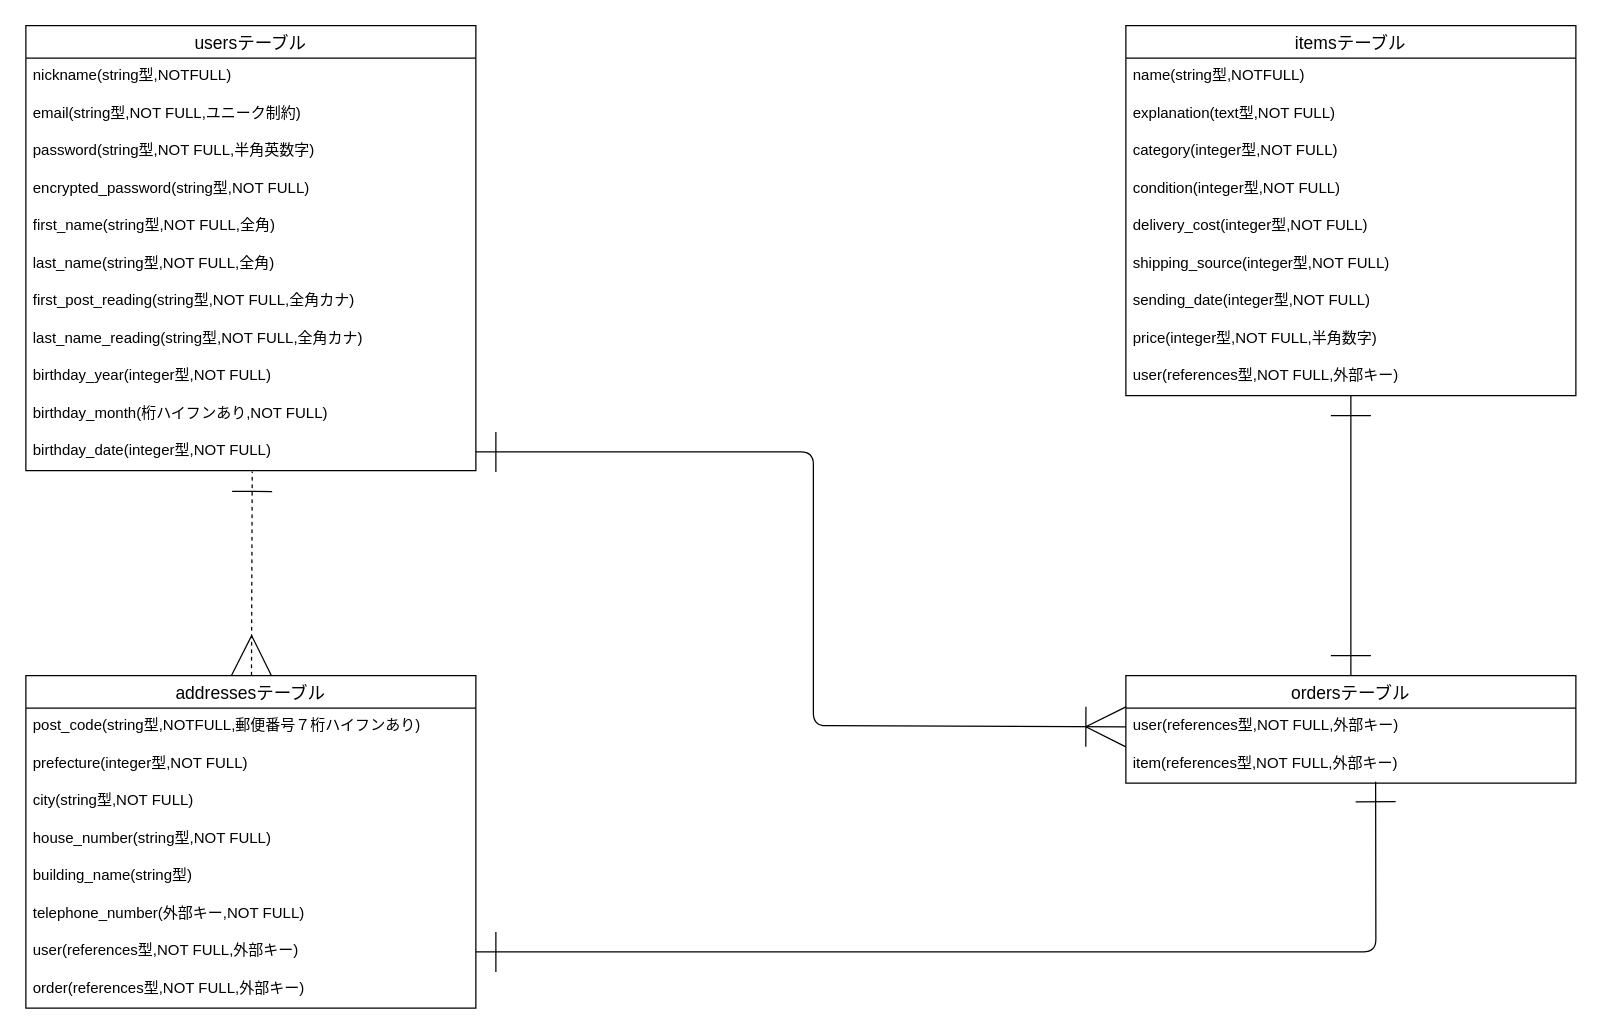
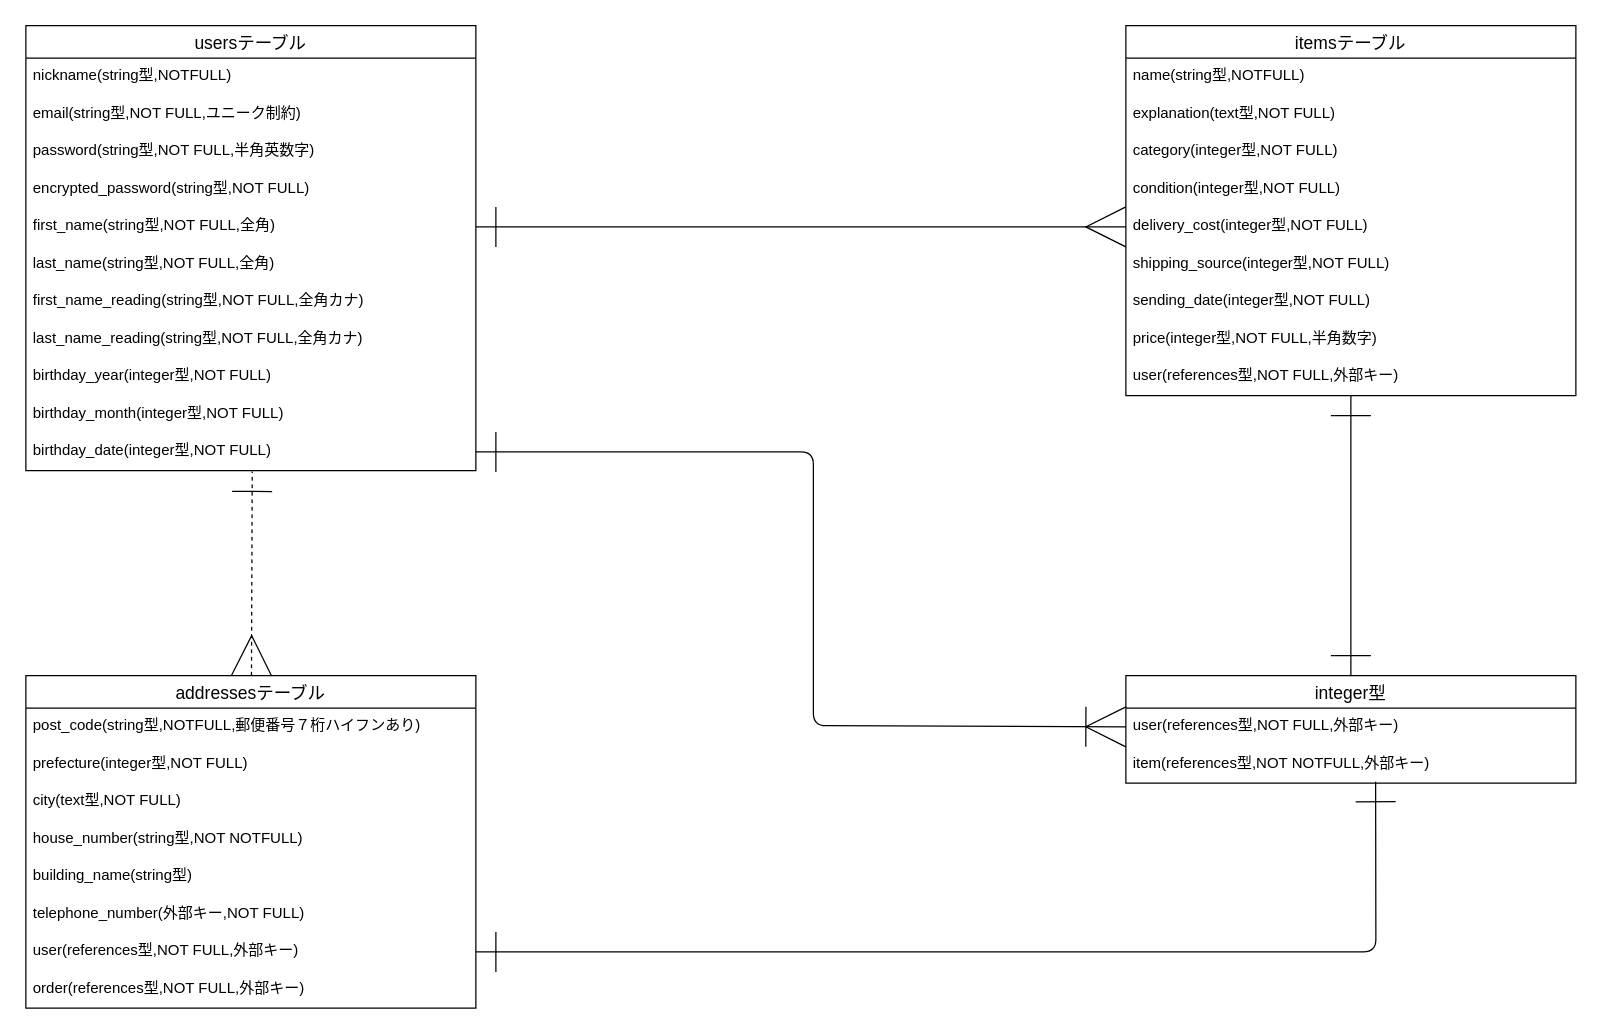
  <mxCell id="0" />
  <mxCell id="1" parent="0" />
  <mxCell id="2" value="usersテーブル" style="swimlane;fontStyle=0;childLayout=stackLayout;horizontal=1;startSize=26;horizontalStack=0;resizeParent=1;resizeParentMax=0;resizeLast=0;collapsible=1;marginBottom=0;align=center;fontSize=14;" vertex="1" parent="1"><mxGeometry x="20" y="20" width="360" height="356" as="geometry" /></mxCell>
  <mxCell id="3" value="nickname(string型,NOTFULL)" style="text;strokeColor=none;fillColor=none;spacingLeft=4;spacingRight=4;overflow=hidden;rotatable=0;points=[[0,0.5],[1,0.5]];portConstraint=eastwest;fontSize=12;" vertex="1" parent="2"><mxGeometry y="26" width="360" height="30" as="geometry" /></mxCell>
  <mxCell id="4" value="email(string型,NOT FULL,ユニーク制約)" style="text;strokeColor=none;fillColor=none;spacingLeft=4;spacingRight=4;overflow=hidden;rotatable=0;points=[[0,0.5],[1,0.5]];portConstraint=eastwest;fontSize=12;" vertex="1" parent="2"><mxGeometry y="56" width="360" height="30" as="geometry" /></mxCell>
  <mxCell id="5" value="password(string型,NOT FULL,半角英数字)" style="text;strokeColor=none;fillColor=none;spacingLeft=4;spacingRight=4;overflow=hidden;rotatable=0;points=[[0,0.5],[1,0.5]];portConstraint=eastwest;fontSize=12;" vertex="1" parent="2"><mxGeometry y="86" width="360" height="30" as="geometry" /></mxCell>
  <mxCell id="6" value="encrypted_password(string型,NOT FULL)" style="text;strokeColor=none;fillColor=none;spacingLeft=4;spacingRight=4;overflow=hidden;rotatable=0;points=[[0,0.5],[1,0.5]];portConstraint=eastwest;fontSize=12;" vertex="1" parent="2"><mxGeometry y="116" width="360" height="30" as="geometry" /></mxCell>
  <mxCell id="7" value="first_name(string型,NOT FULL,全角)" style="text;strokeColor=none;fillColor=none;spacingLeft=4;spacingRight=4;overflow=hidden;rotatable=0;points=[[0,0.5],[1,0.5]];portConstraint=eastwest;fontSize=12;" vertex="1" parent="2"><mxGeometry y="146" width="360" height="30" as="geometry" /></mxCell>
  <mxCell id="8" value="last_name(string型,NOT FULL,全角)" style="text;strokeColor=none;fillColor=none;spacingLeft=4;spacingRight=4;overflow=hidden;rotatable=0;points=[[0,0.5],[1,0.5]];portConstraint=eastwest;fontSize=12;" vertex="1" parent="2"><mxGeometry y="176" width="360" height="30" as="geometry" /></mxCell>
- <mxCell id="9" value="first_post_reading(string型,NOT FULL,全角カナ)" style="text;strokeColor=none;fillColor=none;spacingLeft=4;spacingRight=4;overflow=hidden;rotatable=0;points=[[0,0.5],[1,0.5]];portConstraint=eastwest;fontSize=12;" vertex="1" parent="2"><mxGeometry y="206" width="360" height="30" as="geometry" /></mxCell>
+ <mxCell id="9" value="first_name_reading(string型,NOT FULL,全角カナ)" style="text;strokeColor=none;fillColor=none;spacingLeft=4;spacingRight=4;overflow=hidden;rotatable=0;points=[[0,0.5],[1,0.5]];portConstraint=eastwest;fontSize=12;" vertex="1" parent="2"><mxGeometry y="206" width="360" height="30" as="geometry" /></mxCell>
  <mxCell id="10" value="last_name_reading(string型,NOT FULL,全角カナ)" style="text;strokeColor=none;fillColor=none;spacingLeft=4;spacingRight=4;overflow=hidden;rotatable=0;points=[[0,0.5],[1,0.5]];portConstraint=eastwest;fontSize=12;" vertex="1" parent="2"><mxGeometry y="236" width="360" height="30" as="geometry" /></mxCell>
  <mxCell id="11" value="birthday_year(integer型,NOT FULL)" style="text;strokeColor=none;fillColor=none;spacingLeft=4;spacingRight=4;overflow=hidden;rotatable=0;points=[[0,0.5],[1,0.5]];portConstraint=eastwest;fontSize=12;" vertex="1" parent="2"><mxGeometry y="266" width="360" height="30" as="geometry" /></mxCell>
- <mxCell id="12" value="birthday_month(桁ハイフンあり,NOT FULL)" style="text;strokeColor=none;fillColor=none;spacingLeft=4;spacingRight=4;overflow=hidden;rotatable=0;points=[[0,0.5],[1,0.5]];portConstraint=eastwest;fontSize=12;" vertex="1" parent="2"><mxGeometry y="296" width="360" height="30" as="geometry" /></mxCell>
+ <mxCell id="12" value="birthday_month(integer型,NOT FULL)" style="text;strokeColor=none;fillColor=none;spacingLeft=4;spacingRight=4;overflow=hidden;rotatable=0;points=[[0,0.5],[1,0.5]];portConstraint=eastwest;fontSize=12;" vertex="1" parent="2"><mxGeometry y="296" width="360" height="30" as="geometry" /></mxCell>
  <mxCell id="13" value="birthday_date(integer型,NOT FULL)    " style="text;strokeColor=none;fillColor=none;spacingLeft=4;spacingRight=4;overflow=hidden;rotatable=0;points=[[0,0.5],[1,0.5]];portConstraint=eastwest;fontSize=12;" vertex="1" parent="2"><mxGeometry y="326" width="360" height="30" as="geometry" /></mxCell>
  <mxCell id="14" value="itemsテーブル" style="swimlane;fontStyle=0;childLayout=stackLayout;horizontal=1;startSize=26;horizontalStack=0;resizeParent=1;resizeParentMax=0;resizeLast=0;collapsible=1;marginBottom=0;align=center;fontSize=14;" vertex="1" parent="1"><mxGeometry x="900" y="20" width="360" height="296" as="geometry" /></mxCell>
  <mxCell id="15" value="name(string型,NOTFULL)" style="text;strokeColor=none;fillColor=none;spacingLeft=4;spacingRight=4;overflow=hidden;rotatable=0;points=[[0,0.5],[1,0.5]];portConstraint=eastwest;fontSize=12;" vertex="1" parent="14"><mxGeometry y="26" width="360" height="30" as="geometry" /></mxCell>
  <mxCell id="16" value="explanation(text型,NOT FULL)" style="text;strokeColor=none;fillColor=none;spacingLeft=4;spacingRight=4;overflow=hidden;rotatable=0;points=[[0,0.5],[1,0.5]];portConstraint=eastwest;fontSize=12;" vertex="1" parent="14"><mxGeometry y="56" width="360" height="30" as="geometry" /></mxCell>
  <mxCell id="17" value="category(integer型,NOT FULL)" style="text;strokeColor=none;fillColor=none;spacingLeft=4;spacingRight=4;overflow=hidden;rotatable=0;points=[[0,0.5],[1,0.5]];portConstraint=eastwest;fontSize=12;" vertex="1" parent="14"><mxGeometry y="86" width="360" height="30" as="geometry" /></mxCell>
  <mxCell id="18" value="condition(integer型,NOT FULL)" style="text;strokeColor=none;fillColor=none;spacingLeft=4;spacingRight=4;overflow=hidden;rotatable=0;points=[[0,0.5],[1,0.5]];portConstraint=eastwest;fontSize=12;" vertex="1" parent="14"><mxGeometry y="116" width="360" height="30" as="geometry" /></mxCell>
  <mxCell id="19" value="delivery_cost(integer型,NOT FULL)" style="text;strokeColor=none;fillColor=none;spacingLeft=4;spacingRight=4;overflow=hidden;rotatable=0;points=[[0,0.5],[1,0.5]];portConstraint=eastwest;fontSize=12;" vertex="1" parent="14"><mxGeometry y="146" width="360" height="30" as="geometry" /></mxCell>
  <mxCell id="20" value="shipping_source(integer型,NOT FULL)" style="text;strokeColor=none;fillColor=none;spacingLeft=4;spacingRight=4;overflow=hidden;rotatable=0;points=[[0,0.5],[1,0.5]];portConstraint=eastwest;fontSize=12;" vertex="1" parent="14"><mxGeometry y="176" width="360" height="30" as="geometry" /></mxCell>
  <mxCell id="21" value="sending_date(integer型,NOT FULL)" style="text;strokeColor=none;fillColor=none;spacingLeft=4;spacingRight=4;overflow=hidden;rotatable=0;points=[[0,0.5],[1,0.5]];portConstraint=eastwest;fontSize=12;" vertex="1" parent="14"><mxGeometry y="206" width="360" height="30" as="geometry" /></mxCell>
  <mxCell id="22" value="price(integer型,NOT FULL,半角数字)" style="text;strokeColor=none;fillColor=none;spacingLeft=4;spacingRight=4;overflow=hidden;rotatable=0;points=[[0,0.5],[1,0.5]];portConstraint=eastwest;fontSize=12;" vertex="1" parent="14"><mxGeometry y="236" width="360" height="30" as="geometry" /></mxCell>
  <mxCell id="23" value="user(references型,NOT FULL,外部キー)" style="text;strokeColor=none;fillColor=none;spacingLeft=4;spacingRight=4;overflow=hidden;rotatable=0;points=[[0,0.5],[1,0.5]];portConstraint=eastwest;fontSize=12;" vertex="1" parent="14"><mxGeometry y="266" width="360" height="30" as="geometry" /></mxCell>
  <mxCell id="24" style="edgeStyle=none;html=1;entryX=0.503;entryY=1.022;entryDx=0;entryDy=0;entryPerimeter=0;startArrow=ERmany;startFill=0;endArrow=ERone;endFill=0;startSize=30;endSize=30;targetPerimeterSpacing=0;dashed=1;" edge="1" parent="1" source="25" target="13"><mxGeometry relative="1" as="geometry" /></mxCell>
  <mxCell id="25" value="addressesテーブル" style="swimlane;fontStyle=0;childLayout=stackLayout;horizontal=1;startSize=26;horizontalStack=0;resizeParent=1;resizeParentMax=0;resizeLast=0;collapsible=1;marginBottom=0;align=center;fontSize=14;" vertex="1" parent="1"><mxGeometry x="20" y="540" width="360" height="266" as="geometry" /></mxCell>
  <mxCell id="26" value="post_code(string型,NOTFULL,郵便番号７桁ハイフンあり)" style="text;strokeColor=none;fillColor=none;spacingLeft=4;spacingRight=4;overflow=hidden;rotatable=0;points=[[0,0.5],[1,0.5]];portConstraint=eastwest;fontSize=12;" vertex="1" parent="25"><mxGeometry y="26" width="360" height="30" as="geometry" /></mxCell>
  <mxCell id="27" value="prefecture(integer型,NOT FULL)" style="text;strokeColor=none;fillColor=none;spacingLeft=4;spacingRight=4;overflow=hidden;rotatable=0;points=[[0,0.5],[1,0.5]];portConstraint=eastwest;fontSize=12;" vertex="1" parent="25"><mxGeometry y="56" width="360" height="30" as="geometry" /></mxCell>
- <mxCell id="28" value="city(string型,NOT FULL)" style="text;strokeColor=none;fillColor=none;spacingLeft=4;spacingRight=4;overflow=hidden;rotatable=0;points=[[0,0.5],[1,0.5]];portConstraint=eastwest;fontSize=12;" vertex="1" parent="25"><mxGeometry y="86" width="360" height="30" as="geometry" /></mxCell>
- <mxCell id="29" value="house_number(string型,NOT FULL)" style="text;strokeColor=none;fillColor=none;spacingLeft=4;spacingRight=4;overflow=hidden;rotatable=0;points=[[0,0.5],[1,0.5]];portConstraint=eastwest;fontSize=12;" vertex="1" parent="25"><mxGeometry y="116" width="360" height="30" as="geometry" /></mxCell>
+ <mxCell id="28" value="city(text型,NOT FULL)" style="text;strokeColor=none;fillColor=none;spacingLeft=4;spacingRight=4;overflow=hidden;rotatable=0;points=[[0,0.5],[1,0.5]];portConstraint=eastwest;fontSize=12;" vertex="1" parent="25"><mxGeometry y="86" width="360" height="30" as="geometry" /></mxCell>
+ <mxCell id="29" value="house_number(string型,NOT NOTFULL)" style="text;strokeColor=none;fillColor=none;spacingLeft=4;spacingRight=4;overflow=hidden;rotatable=0;points=[[0,0.5],[1,0.5]];portConstraint=eastwest;fontSize=12;" vertex="1" parent="25"><mxGeometry y="116" width="360" height="30" as="geometry" /></mxCell>
  <mxCell id="30" value="building_name(string型)" style="text;strokeColor=none;fillColor=none;spacingLeft=4;spacingRight=4;overflow=hidden;rotatable=0;points=[[0,0.5],[1,0.5]];portConstraint=eastwest;fontSize=12;" vertex="1" parent="25"><mxGeometry y="146" width="360" height="30" as="geometry" /></mxCell>
  <mxCell id="31" value="telephone_number(外部キー,NOT FULL)" style="text;strokeColor=none;fillColor=none;spacingLeft=4;spacingRight=4;overflow=hidden;rotatable=0;points=[[0,0.5],[1,0.5]];portConstraint=eastwest;fontSize=12;" vertex="1" parent="25"><mxGeometry y="176" width="360" height="30" as="geometry" /></mxCell>
  <mxCell id="32" value="user(references型,NOT FULL,外部キー)" style="text;strokeColor=none;fillColor=none;spacingLeft=4;spacingRight=4;overflow=hidden;rotatable=0;points=[[0,0.5],[1,0.5]];portConstraint=eastwest;fontSize=12;" vertex="1" parent="25"><mxGeometry y="206" width="360" height="30" as="geometry" /></mxCell>
  <mxCell id="33" value="order(references型,NOT FULL,外部キー)" style="text;strokeColor=none;fillColor=none;spacingLeft=4;spacingRight=4;overflow=hidden;rotatable=0;points=[[0,0.5],[1,0.5]];portConstraint=eastwest;fontSize=12;" vertex="1" parent="25"><mxGeometry y="236" width="360" height="30" as="geometry" /></mxCell>
+ <mxCell id="34" style="edgeStyle=none;html=1;exitX=1;exitY=0.5;exitDx=0;exitDy=0;startArrow=ERone;startFill=0;endArrow=ERmany;endFill=0;entryX=0;entryY=0.5;entryDx=0;entryDy=0;targetPerimeterSpacing=0;endSize=30;startSize=30;" edge="1" parent="1" source="7" target="19"><mxGeometry relative="1" as="geometry"><mxPoint x="490" y="180" as="targetPoint" /></mxGeometry></mxCell>
  <mxCell id="35" style="edgeStyle=none;html=1;exitX=0.5;exitY=0;exitDx=0;exitDy=0;startArrow=ERone;startFill=0;endArrow=ERone;endFill=0;startSize=30;endSize=30;targetPerimeterSpacing=0;" edge="1" parent="1" source="36" target="23"><mxGeometry relative="1" as="geometry" /></mxCell>
- <mxCell id="36" value="ordersテーブル" style="swimlane;fontStyle=0;childLayout=stackLayout;horizontal=1;startSize=26;horizontalStack=0;resizeParent=1;resizeParentMax=0;resizeLast=0;collapsible=1;marginBottom=0;align=center;fontSize=14;strokeColor=default;" vertex="1" parent="1"><mxGeometry x="900" y="540" width="360" height="86" as="geometry" /></mxCell>
+ <mxCell id="36" value="integer型" style="swimlane;fontStyle=0;childLayout=stackLayout;horizontal=1;startSize=26;horizontalStack=0;resizeParent=1;resizeParentMax=0;resizeLast=0;collapsible=1;marginBottom=0;align=center;fontSize=14;strokeColor=default;" vertex="1" parent="1"><mxGeometry x="900" y="540" width="360" height="86" as="geometry" /></mxCell>
  <mxCell id="37" value="user(references型,NOT FULL,外部キー)" style="text;strokeColor=none;fillColor=none;spacingLeft=4;spacingRight=4;overflow=hidden;rotatable=0;points=[[0,0.5],[1,0.5]];portConstraint=eastwest;fontSize=12;" vertex="1" parent="36"><mxGeometry y="26" width="360" height="30" as="geometry" /></mxCell>
- <mxCell id="38" value="item(references型,NOT FULL,外部キー)" style="text;strokeColor=none;fillColor=none;spacingLeft=4;spacingRight=4;overflow=hidden;rotatable=0;points=[[0,0.5],[1,0.5]];portConstraint=eastwest;fontSize=12;" vertex="1" parent="36"><mxGeometry y="56" width="360" height="30" as="geometry" /></mxCell>
+ <mxCell id="38" value="item(references型,NOT NOTFULL,外部キー)" style="text;strokeColor=none;fillColor=none;spacingLeft=4;spacingRight=4;overflow=hidden;rotatable=0;points=[[0,0.5],[1,0.5]];portConstraint=eastwest;fontSize=12;" vertex="1" parent="36"><mxGeometry y="56" width="360" height="30" as="geometry" /></mxCell>
  <mxCell id="39" style="edgeStyle=none;html=1;exitX=1;exitY=0.5;exitDx=0;exitDy=0;entryX=0;entryY=0.5;entryDx=0;entryDy=0;startArrow=ERone;startFill=0;endArrow=ERoneToMany;endFill=0;startSize=30;endSize=30;targetPerimeterSpacing=0;" edge="1" parent="1" source="13" target="37"><mxGeometry relative="1" as="geometry"><Array as="points"><mxPoint x="650" y="361" /><mxPoint x="650" y="580" /></Array></mxGeometry></mxCell>
  <mxCell id="40" style="edgeStyle=none;html=1;exitX=1;exitY=0.5;exitDx=0;exitDy=0;entryX=0.555;entryY=0.963;entryDx=0;entryDy=0;entryPerimeter=0;startArrow=ERone;startFill=0;endArrow=ERone;endFill=0;startSize=30;endSize=30;targetPerimeterSpacing=0;" edge="1" parent="1" source="32" target="38"><mxGeometry relative="1" as="geometry"><Array as="points"><mxPoint x="1100" y="761" /></Array></mxGeometry></mxCell>
